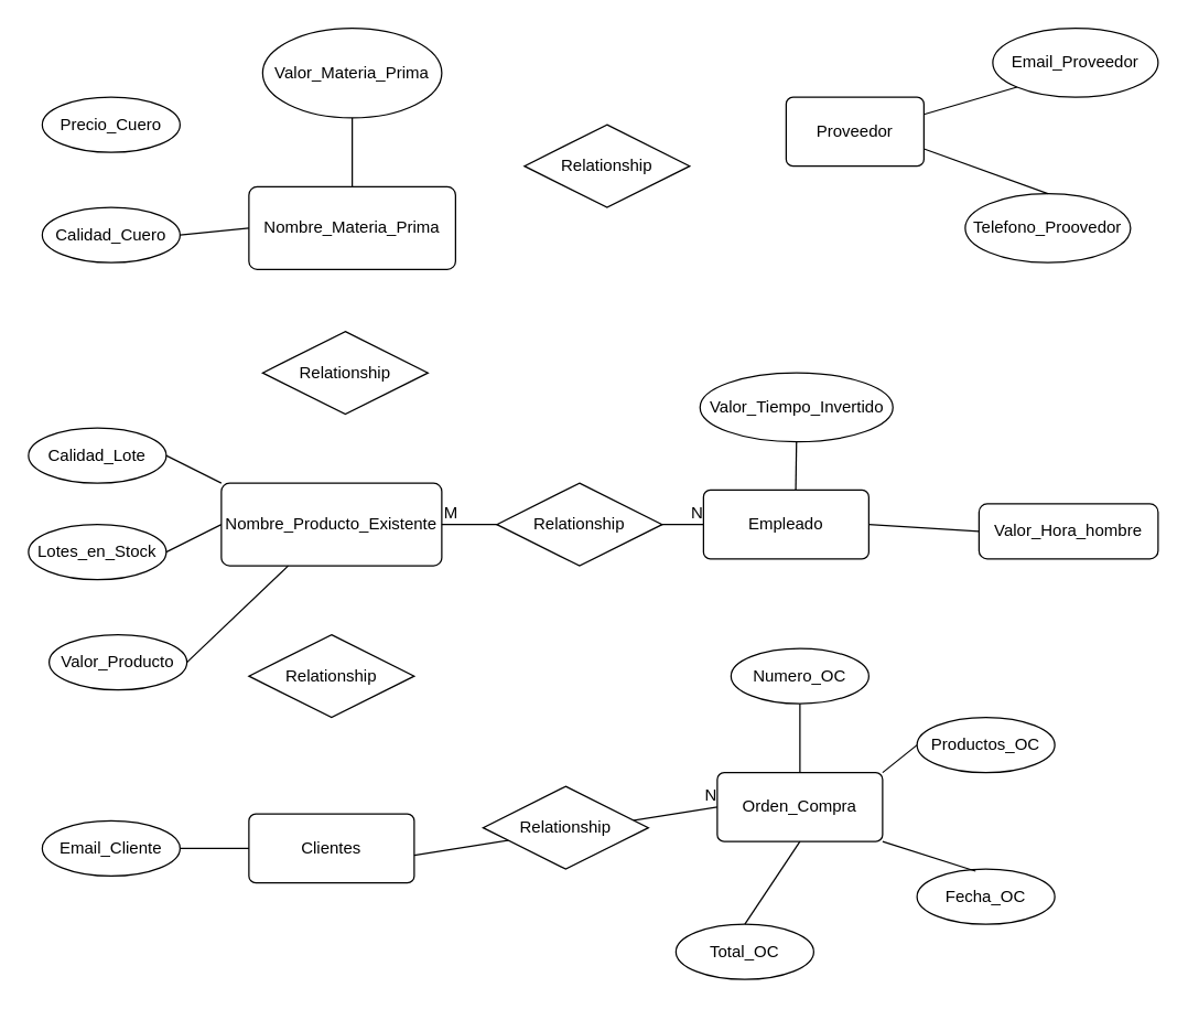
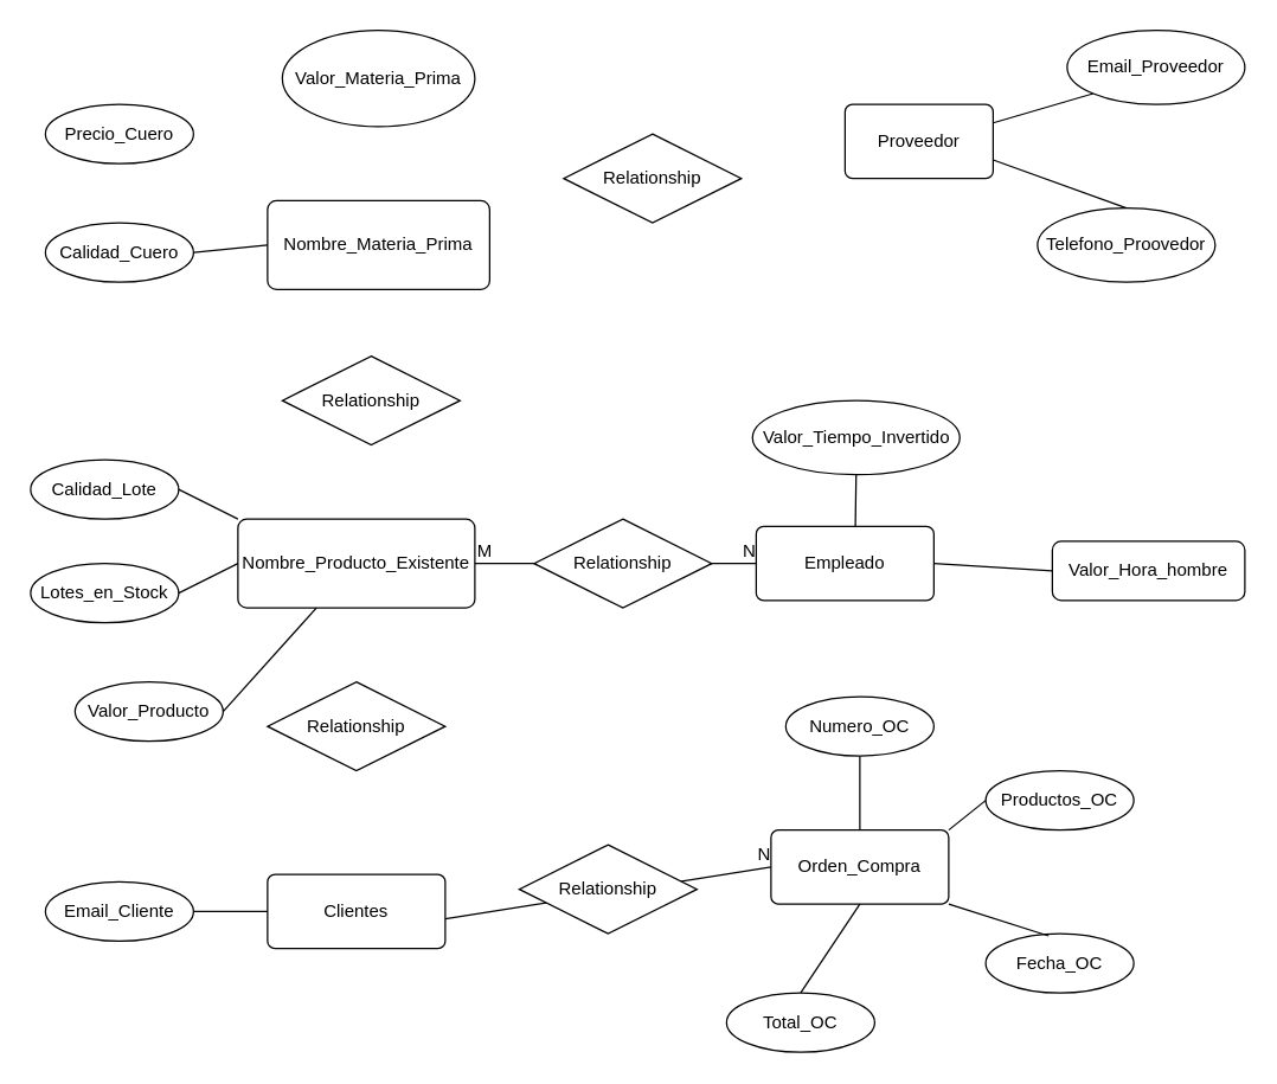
  <mxCell id="0" />
  <mxCell id="1" parent="0" />
  <mxCell id="2" value="Relationship" style="shape=rhombus;perimeter=rhombusPerimeter;whiteSpace=wrap;html=1;align=center;" vertex="1" parent="1"><mxGeometry x="380" y="90" width="120" height="60" as="geometry" /></mxCell>
  <mxCell id="3" value="Email_Proveedor" style="ellipse;whiteSpace=wrap;html=1;align=center;" vertex="1" parent="1"><mxGeometry x="720" y="20" width="120" height="50" as="geometry" /></mxCell>
  <mxCell id="4" value="Telefono_Proovedor" style="ellipse;whiteSpace=wrap;html=1;align=center;" vertex="1" parent="1"><mxGeometry x="700" y="140" width="120" height="50" as="geometry" /></mxCell>
  <mxCell id="5" value="Nombre_Materia_Prima" style="rounded=1;arcSize=10;whiteSpace=wrap;html=1;align=center;" vertex="1" parent="1"><mxGeometry x="180" y="135" width="150" height="60" as="geometry" /></mxCell>
  <mxCell id="6" value="Proveedor" style="rounded=1;arcSize=10;whiteSpace=wrap;html=1;align=center;" vertex="1" parent="1"><mxGeometry x="570" y="70" width="100" height="50" as="geometry" /></mxCell>
  <mxCell id="7" value="Valor_Materia_Prima" style="ellipse;whiteSpace=wrap;html=1;align=center;" vertex="1" parent="1"><mxGeometry x="190" y="20" width="130" height="65" as="geometry" /></mxCell>
  <mxCell id="8" value="Nombre_Producto_Existente" style="rounded=1;arcSize=10;whiteSpace=wrap;html=1;align=center;" vertex="1" parent="1"><mxGeometry x="160" y="350" width="160" height="60" as="geometry" /></mxCell>
  <mxCell id="9" value="Relationship" style="shape=rhombus;perimeter=rhombusPerimeter;whiteSpace=wrap;html=1;align=center;" vertex="1" parent="1"><mxGeometry x="190" y="240" width="120" height="60" as="geometry" /></mxCell>
- <mxCell id="10" value="Valor_Producto" style="ellipse;whiteSpace=wrap;html=1;align=center;" vertex="1" parent="1"><mxGeometry x="35" y="460" width="100" height="40" as="geometry" /></mxCell>
+ <mxCell id="10" value="Valor_Producto" style="ellipse;whiteSpace=wrap;html=1;align=center;" vertex="1" parent="1"><mxGeometry x="50" y="460" width="100" height="40" as="geometry" /></mxCell>
  <mxCell id="11" value="Precio_Cuero" style="ellipse;whiteSpace=wrap;html=1;align=center;" vertex="1" parent="1"><mxGeometry x="30" y="70" width="100" height="40" as="geometry" /></mxCell>
  <mxCell id="12" value="Calidad_Cuero" style="ellipse;whiteSpace=wrap;html=1;align=center;" vertex="1" parent="1"><mxGeometry x="30" y="150" width="100" height="40" as="geometry" /></mxCell>
  <mxCell id="13" value="Valor_Hora_hombre" style="whiteSpace=wrap;html=1;align=center;rounded=1;" vertex="1" parent="1"><mxGeometry x="710" y="365" width="130" height="40" as="geometry" /></mxCell>
  <mxCell id="14" value="Valor_Tiempo_Invertido" style="ellipse;whiteSpace=wrap;html=1;align=center;" vertex="1" parent="1"><mxGeometry x="507.5" y="270" width="140" height="50" as="geometry" /></mxCell>
  <mxCell id="15" value="Empleado" style="rounded=1;arcSize=10;whiteSpace=wrap;html=1;align=center;" vertex="1" parent="1"><mxGeometry x="510" y="355" width="120" height="50" as="geometry" /></mxCell>
  <mxCell id="16" value="Lotes_en_Stock" style="ellipse;whiteSpace=wrap;html=1;align=center;" vertex="1" parent="1"><mxGeometry x="20" y="380" width="100" height="40" as="geometry" /></mxCell>
  <mxCell id="17" value="Calidad_Lote" style="ellipse;whiteSpace=wrap;html=1;align=center;" vertex="1" parent="1"><mxGeometry x="20" y="310" width="100" height="40" as="geometry" /></mxCell>
  <mxCell id="18" value="Relationship" style="shape=rhombus;perimeter=rhombusPerimeter;whiteSpace=wrap;html=1;align=center;" vertex="1" parent="1"><mxGeometry x="180" y="460" width="120" height="60" as="geometry" /></mxCell>
  <mxCell id="19" value="Clientes" style="rounded=1;arcSize=10;whiteSpace=wrap;html=1;align=center;" vertex="1" parent="1"><mxGeometry x="180" y="590" width="120" height="50" as="geometry" /></mxCell>
  <mxCell id="20" value="Email_Cliente" style="ellipse;whiteSpace=wrap;html=1;align=center;" vertex="1" parent="1"><mxGeometry x="30" y="595" width="100" height="40" as="geometry" /></mxCell>
  <mxCell id="21" value="Orden_Compra" style="rounded=1;arcSize=10;whiteSpace=wrap;html=1;align=center;" vertex="1" parent="1"><mxGeometry x="520" y="560" width="120" height="50" as="geometry" /></mxCell>
  <mxCell id="22" value="Numero_OC" style="ellipse;whiteSpace=wrap;html=1;align=center;" vertex="1" parent="1"><mxGeometry x="530" y="470" width="100" height="40" as="geometry" /></mxCell>
  <mxCell id="23" value="Productos_OC" style="ellipse;whiteSpace=wrap;html=1;align=center;" vertex="1" parent="1"><mxGeometry x="665" y="520" width="100" height="40" as="geometry" /></mxCell>
  <mxCell id="24" value="Fecha_OC" style="ellipse;whiteSpace=wrap;html=1;align=center;" vertex="1" parent="1"><mxGeometry x="665" y="630" width="100" height="40" as="geometry" /></mxCell>
  <mxCell id="25" value="Total_OC" style="ellipse;whiteSpace=wrap;html=1;align=center;" vertex="1" parent="1"><mxGeometry x="490" y="670" width="100" height="40" as="geometry" /></mxCell>
  <mxCell id="26" value="" style="endArrow=none;html=1;rounded=0;exitX=0.5;exitY=0;exitDx=0;exitDy=0;entryX=0.5;entryY=1;entryDx=0;entryDy=0;" edge="1" parent="1" source="25" target="21"><mxGeometry relative="1" as="geometry"><mxPoint x="350" y="540" as="sourcePoint" /><mxPoint x="510" y="540" as="targetPoint" /></mxGeometry></mxCell>
  <mxCell id="27" value="" style="endArrow=none;html=1;rounded=0;exitX=0.425;exitY=0.038;exitDx=0;exitDy=0;entryX=1;entryY=1;entryDx=0;entryDy=0;exitPerimeter=0;" edge="1" parent="1" source="24" target="21"><mxGeometry relative="1" as="geometry"><mxPoint x="550" y="680" as="sourcePoint" /><mxPoint x="590" y="620" as="targetPoint" /></mxGeometry></mxCell>
  <mxCell id="28" value="" style="endArrow=none;html=1;rounded=0;exitX=0;exitY=0.5;exitDx=0;exitDy=0;entryX=1;entryY=0;entryDx=0;entryDy=0;" edge="1" parent="1" source="23" target="21"><mxGeometry relative="1" as="geometry"><mxPoint x="560" y="690" as="sourcePoint" /><mxPoint x="600" y="630" as="targetPoint" /></mxGeometry></mxCell>
  <mxCell id="29" value="" style="endArrow=none;html=1;rounded=0;exitX=0.5;exitY=1;exitDx=0;exitDy=0;entryX=0.5;entryY=0;entryDx=0;entryDy=0;" edge="1" parent="1" source="22" target="21"><mxGeometry relative="1" as="geometry"><mxPoint x="570" y="700" as="sourcePoint" /><mxPoint x="610" y="640" as="targetPoint" /></mxGeometry></mxCell>
  <mxCell id="30" value="" style="endArrow=none;html=1;rounded=0;exitX=0;exitY=0.5;exitDx=0;exitDy=0;entryX=1;entryY=0.5;entryDx=0;entryDy=0;" edge="1" parent="1" source="19" target="20"><mxGeometry relative="1" as="geometry"><mxPoint x="90" y="675" as="sourcePoint" /><mxPoint x="130" y="615" as="targetPoint" /></mxGeometry></mxCell>
  <mxCell id="31" value="" style="endArrow=none;html=1;rounded=0;exitX=1;exitY=0.5;exitDx=0;exitDy=0;entryX=0;entryY=0;entryDx=0;entryDy=0;" edge="1" parent="1" source="17" target="8"><mxGeometry relative="1" as="geometry"><mxPoint x="100" y="325" as="sourcePoint" /><mxPoint x="140" y="265" as="targetPoint" /></mxGeometry></mxCell>
  <mxCell id="32" value="" style="endArrow=none;html=1;rounded=0;exitX=1;exitY=0.5;exitDx=0;exitDy=0;entryX=0;entryY=0.5;entryDx=0;entryDy=0;" edge="1" parent="1" source="16" target="8"><mxGeometry relative="1" as="geometry"><mxPoint x="130" y="340" as="sourcePoint" /><mxPoint x="170" y="360" as="targetPoint" /></mxGeometry></mxCell>
  <mxCell id="33" value="" style="endArrow=none;html=1;rounded=0;exitX=1;exitY=0.5;exitDx=0;exitDy=0;" edge="1" parent="1" source="10" target="8"><mxGeometry relative="1" as="geometry"><mxPoint x="140" y="350" as="sourcePoint" /><mxPoint x="180" y="370" as="targetPoint" /></mxGeometry></mxCell>
  <mxCell id="34" value="" style="endArrow=none;html=1;rounded=0;exitX=0.558;exitY=0;exitDx=0;exitDy=0;entryX=0.5;entryY=1;entryDx=0;entryDy=0;exitPerimeter=0;" edge="1" parent="1" source="15" target="14"><mxGeometry relative="1" as="geometry"><mxPoint x="480" y="335.98" as="sourcePoint" /><mxPoint x="506.96" y="270" as="targetPoint" /></mxGeometry></mxCell>
  <mxCell id="35" value="" style="endArrow=none;html=1;rounded=0;exitX=1;exitY=0.5;exitDx=0;exitDy=0;entryX=0;entryY=0.5;entryDx=0;entryDy=0;" edge="1" parent="1" source="15" target="13"><mxGeometry relative="1" as="geometry"><mxPoint x="613.04" y="425.98" as="sourcePoint" /><mxPoint x="640" y="360" as="targetPoint" /></mxGeometry></mxCell>
  <mxCell id="36" value="" style="endArrow=none;html=1;rounded=0;entryX=0;entryY=0.5;entryDx=0;entryDy=0;exitX=1;exitY=0.5;exitDx=0;exitDy=0;" edge="1" parent="1" source="12" target="5"><mxGeometry relative="1" as="geometry"><mxPoint x="150" y="190" as="sourcePoint" /><mxPoint x="170" y="360" as="targetPoint" /></mxGeometry></mxCell>
- <mxCell id="37" value="" style="endArrow=none;html=1;rounded=0;entryX=0.5;entryY=0;entryDx=0;entryDy=0;exitX=0.5;exitY=1;exitDx=0;exitDy=0;" edge="1" parent="1" source="7" target="5"><mxGeometry relative="1" as="geometry"><mxPoint x="150" y="190" as="sourcePoint" /><mxPoint x="200" y="185" as="targetPoint" /></mxGeometry></mxCell>
  <mxCell id="38" value="" style="endArrow=none;html=1;rounded=0;entryX=0;entryY=1;entryDx=0;entryDy=0;exitX=1;exitY=0.25;exitDx=0;exitDy=0;" edge="1" parent="1" source="6" target="3"><mxGeometry relative="1" as="geometry"><mxPoint x="700" y="90" as="sourcePoint" /><mxPoint x="750" y="85" as="targetPoint" /></mxGeometry></mxCell>
  <mxCell id="39" value="" style="endArrow=none;html=1;rounded=0;entryX=0.5;entryY=0;entryDx=0;entryDy=0;exitX=1;exitY=0.75;exitDx=0;exitDy=0;" edge="1" parent="1" source="6" target="4"><mxGeometry relative="1" as="geometry"><mxPoint x="680" y="92.5" as="sourcePoint" /><mxPoint x="747.574" y="72.678" as="targetPoint" /></mxGeometry></mxCell>
  <mxCell id="40" value="" style="endArrow=none;html=1;rounded=0;exitX=1;exitY=0.5;exitDx=0;exitDy=0;" edge="1" parent="1" source="8" target="15"><mxGeometry relative="1" as="geometry"><mxPoint x="350" y="260" as="sourcePoint" /><mxPoint x="510" y="260" as="targetPoint" /></mxGeometry></mxCell>
  <mxCell id="41" value="M" style="resizable=0;html=1;align=left;verticalAlign=bottom;" connectable="0" vertex="1" parent="40"><mxGeometry x="-1" relative="1" as="geometry" /></mxCell>
  <mxCell id="42" value="N" style="resizable=0;html=1;align=right;verticalAlign=bottom;" connectable="0" vertex="1" parent="40"><mxGeometry x="1" relative="1" as="geometry" /></mxCell>
  <mxCell id="43" value="Relationship" style="shape=rhombus;perimeter=rhombusPerimeter;whiteSpace=wrap;html=1;align=center;" vertex="1" parent="1"><mxGeometry x="360" y="350" width="120" height="60" as="geometry" /></mxCell>
  <mxCell id="44" value="" style="endArrow=none;html=1;rounded=0;entryX=0;entryY=0.5;entryDx=0;entryDy=0;" edge="1" parent="1" target="21"><mxGeometry relative="1" as="geometry"><mxPoint x="300" y="620" as="sourcePoint" /><mxPoint x="460" y="620" as="targetPoint" /></mxGeometry></mxCell>
  <mxCell id="45" value="N" style="resizable=0;html=1;align=right;verticalAlign=bottom;" connectable="0" vertex="1" parent="44"><mxGeometry x="1" relative="1" as="geometry" /></mxCell>
  <mxCell id="46" value="Relationship" style="shape=rhombus;perimeter=rhombusPerimeter;whiteSpace=wrap;html=1;align=center;" vertex="1" parent="1"><mxGeometry x="350" y="570" width="120" height="60" as="geometry" /></mxCell>
